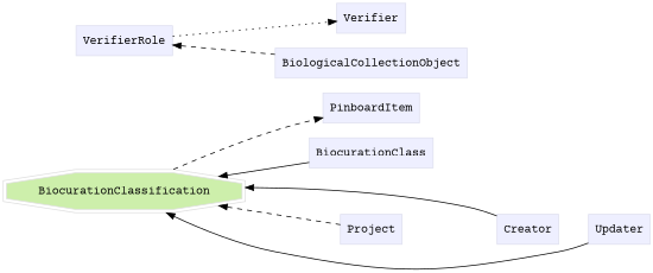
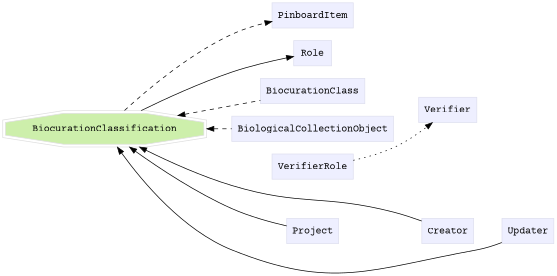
  digraph {
    fontname="Courier Prime"
    rankdir=LR
    node [color="#dddeee" fillcolor="#eeefff" fontname="Courier Prime" group=supporting shape=box style=filled]
    edge [fontname="Courier Prime" style=dashed]
    n1 [color="#dedede" fillcolor="#cdefab" group=target height=0.61111 label=BiocurationClassification shape=doubleoctagon width=3.1205]
    n2 [height=0.5 label=PinboardItem width=1.2639]
+   n3 [height=0.5 label=Role width=0.75]
    n4 [height=0.5 label=VerifierRole width=1.1528]
    n5 [height=0.5 label=Verifier width=0.79167]
    n6 [height=0.5 label=BiocurationClass width=1.5278]
    n7 [height=0.5 label=BiologicalCollectionObject width=2.2917]
    n8 [height=0.5 label=Creator width=0.79167]
    n9 [height=0.5 label=Project width=0.76389]
    n10 [height=0.5 label=Updater width=0.83333]
    subgraph sub_1 {
    }
    subgraph sub_2 {
      rank=min
    }
    subgraph sub_3 {
      n1
      n2
+     n3
      n4
      n5
      n6
      n7
      n8
      n9
      n10
    }
    n1 -> n2
-   n1 -> n6 [dir=back style=solid]
-   n4 -> n7 [dir=back]
+   n1 -> n3 [style=""]
+   n1 -> n6 [dir=back]
+   n1 -> n7 [dir=back]
    n1 -> n8 [dir=back style=solid]
-   n1 -> n9 [dir=back]
+   n1 -> n9 [dir=back style=solid]
    n1 -> n10 [dir=back style=solid]
+   n3 -> n5 [style=invis]
    n4 -> n5 [style=dotted]
    n8 -> n10 [style=invis]
    n9 -> n8 [style=invis]
  }
